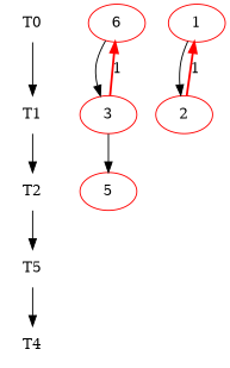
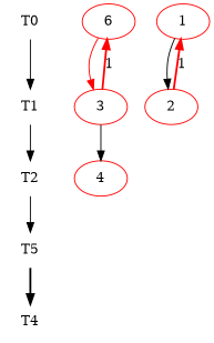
  digraph {
    T0 [shape=plaintext]
    T1 [shape=plaintext]
    T2 [shape=plaintext]
    n4 [label=T5 shape=plaintext]
    T4 [shape=plaintext]
    n6 [color=red label=6]
    1 [color=red]
    2 [color=red]
    3 [color=red]
-   4 [color=red label=5]
+   4 [color=red]
    subgraph sub_1 {
      T0
      T1
      T2
      n4
      T4
    }
    subgraph sub_2 {
      rank=source
      T0
    }
    subgraph sub_3 {
      rank=same
      T0
      n6
      1
    }
    subgraph sub_4 {
      rank=same
      T1
      2
      3
    }
    subgraph sub_5 {
      rank=same
      T2
      4
    }
    subgraph sub_6 {
      rank=same
    }
    subgraph sub_7 {
      rank=same
    }
    T0 -> T1
    T1 -> T2
    T2 -> n4
-   n4 -> T4
-   n6 -> 3
+   n4 -> T4 [style=bold]
+   n6 -> 3 [color=red]
    1 -> 2
    2 -> 1 [color=red label=1 style=bold]
    3 -> n6 [color=red label=1 style=bold]
    3 -> 4
  }
